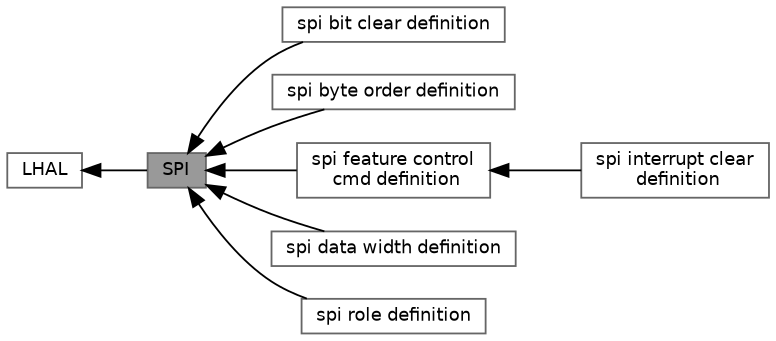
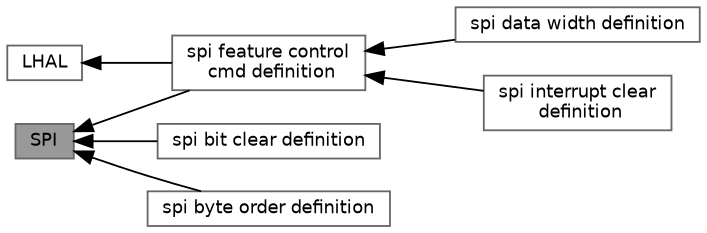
  digraph {
    rankdir=LR
    node [color=grey40 fillcolor=white fontname=Helvetica fontsize=10 shape=box style=filled]
    edge [dir=back fontname=Helvetica fontsize=10 labelfontname=Helvetica labelfontsize=10 shape=plaintext style=solid]
    n1 [height=0.2 label=LHAL width=0.4]
    n2 [color=gray40 fillcolor=grey60 fontcolor=black height=0.2 label=SPI width=0.4]
    n3 [height=0.2 label="spi bit clear definition" width=0.4]
    n4 [height=0.2 label="spi byte order definition" width=0.4]
    n5 [height=0.2 label="spi feature control\l cmd definition" width=0.4]
    n6 [height=0.2 label="spi data width definition" width=0.4]
-   n7 [height=0.2 label="spi role definition" width=0.4]
    n8 [height=0.2 label="spi interrupt clear\l definition" width=0.4]
-   n1 -> n2
+   n1 -> n5
    n2 -> n3
    n2 -> n4
    n2 -> n5
-   n2 -> n6
-   n2 -> n7
+   n5 -> n6
    n5 -> n8
  }
